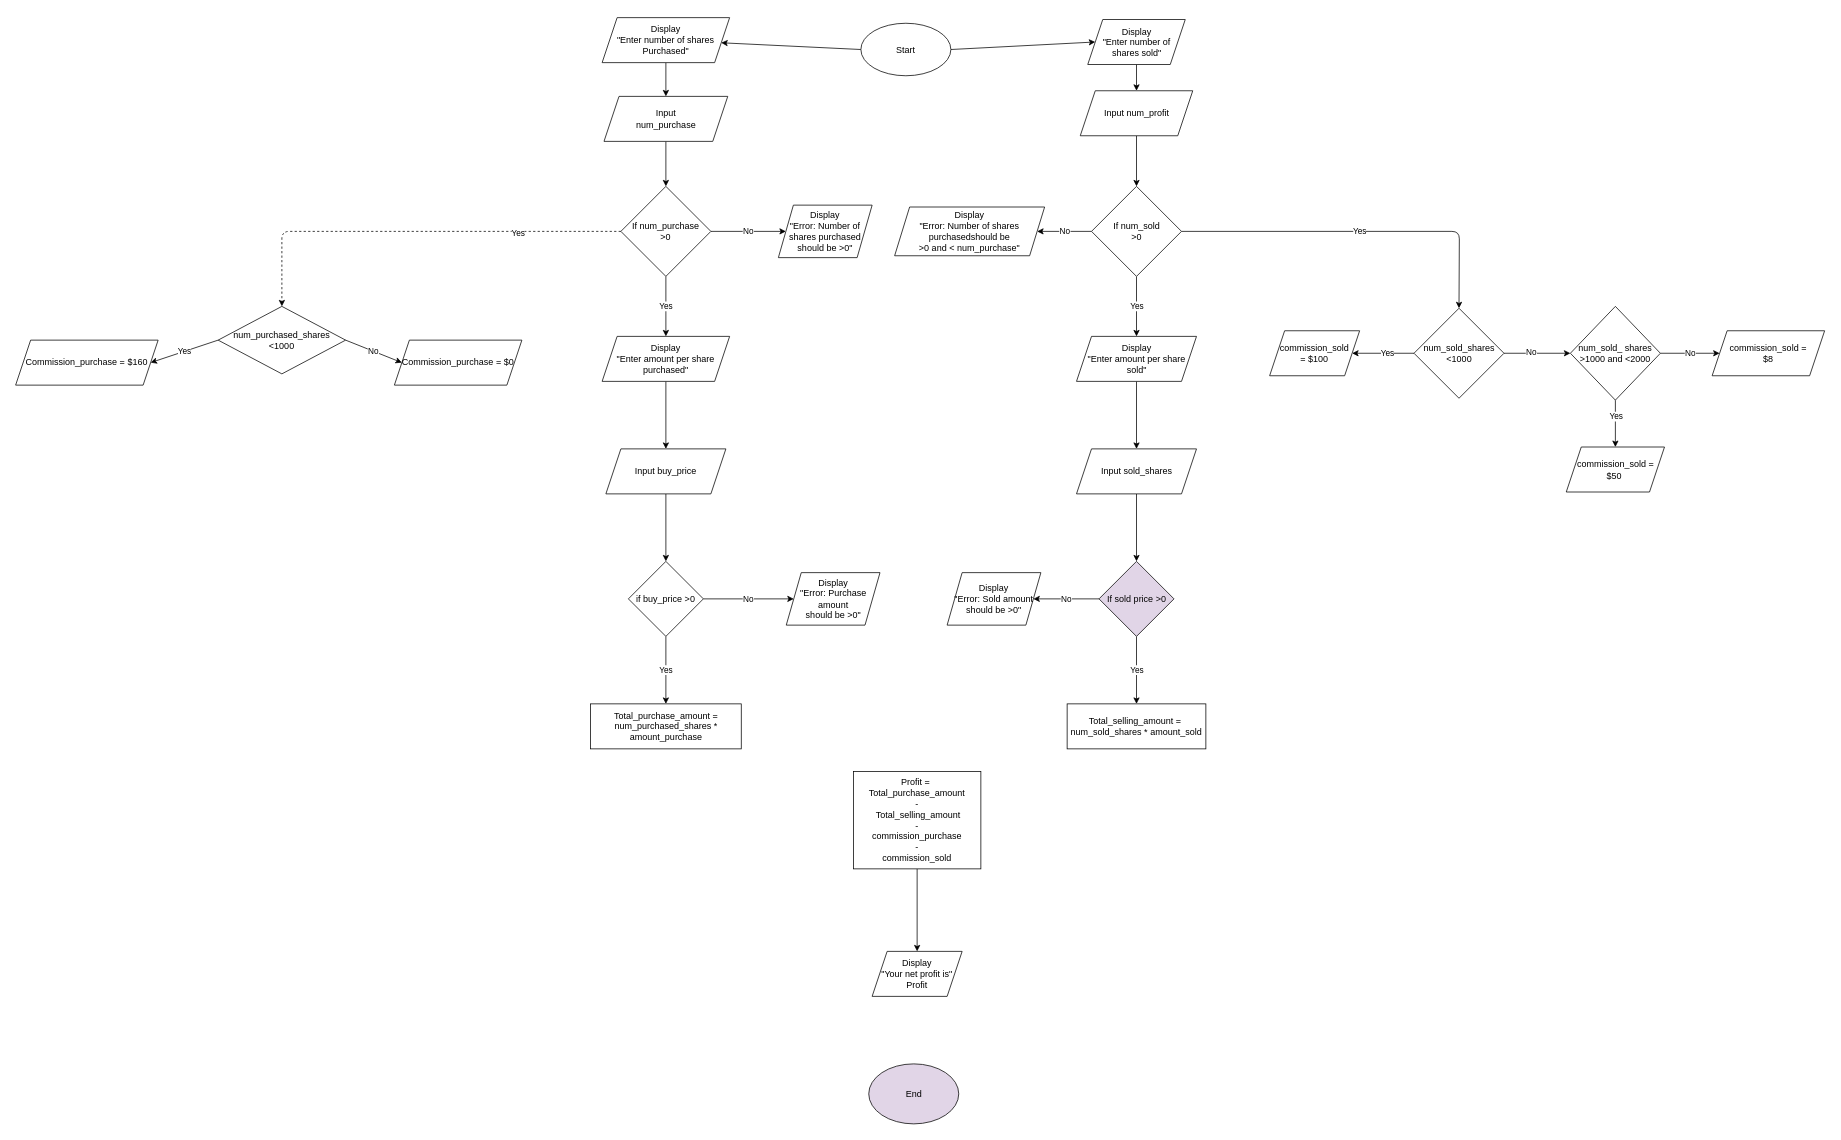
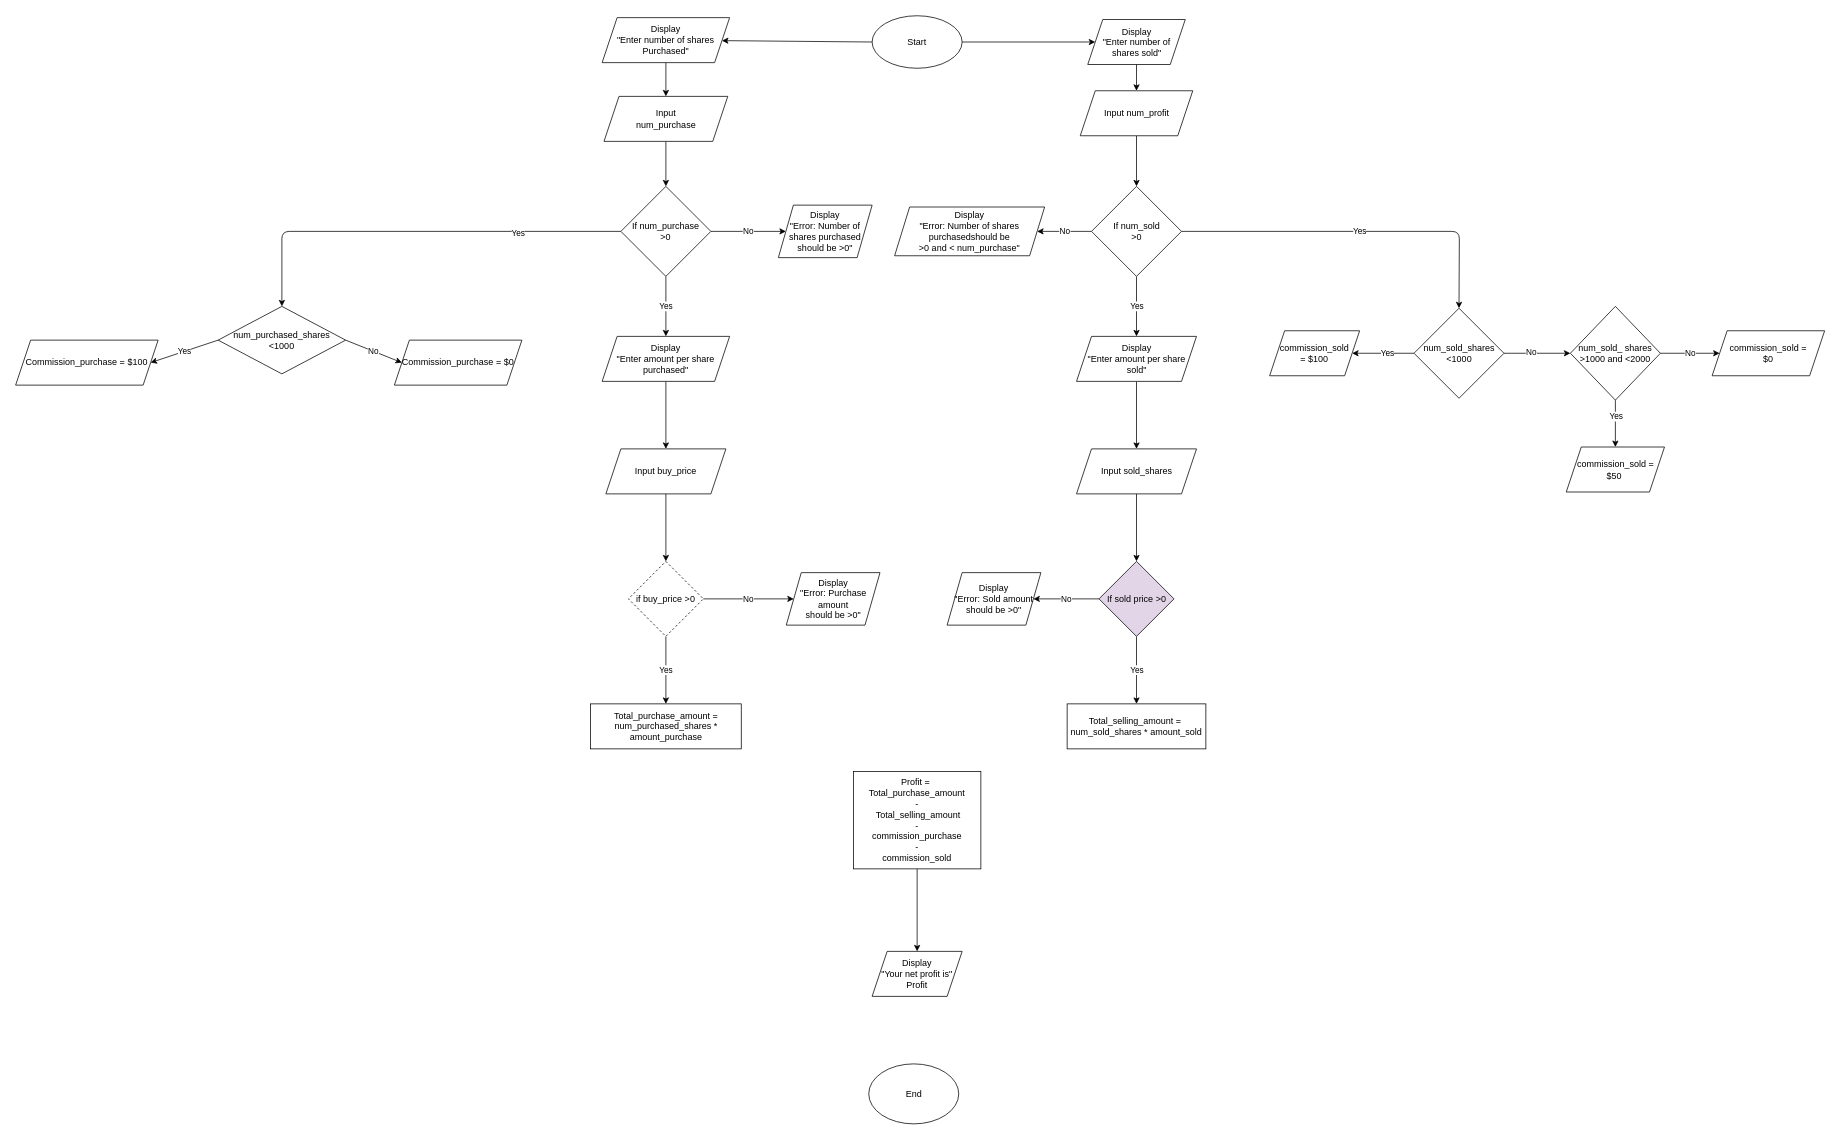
  <mxCell id="0" />
  <mxCell id="1" parent="0" />
- <mxCell id="2" value="End" style="ellipse;whiteSpace=wrap;html=1;fillColor=#e1d5e7;" parent="1" vertex="1"><mxGeometry x="1157.5" y="1418" width="120" height="80" as="geometry" /></mxCell>
+ <mxCell id="2" value="End" style="ellipse;whiteSpace=wrap;html=1;" parent="1" vertex="1"><mxGeometry x="1157.5" y="1418" width="120" height="80" as="geometry" /></mxCell>
  <mxCell id="3" style="edgeStyle=none;html=1;exitX=0;exitY=0.5;exitDx=0;exitDy=0;" parent="1" source="5" target="7" edge="1"><mxGeometry relative="1" as="geometry" /></mxCell>
  <mxCell id="4" style="edgeStyle=none;html=1;exitX=1;exitY=0.5;exitDx=0;exitDy=0;entryX=0;entryY=0.5;entryDx=0;entryDy=0;" parent="1" source="5" target="9" edge="1"><mxGeometry relative="1" as="geometry" /></mxCell>
- <mxCell id="5" value="Start" style="ellipse;whiteSpace=wrap;html=1;" parent="1" vertex="1"><mxGeometry x="1147" y="30.5" width="120" height="70" as="geometry" /></mxCell>
+ <mxCell id="5" value="Start" style="ellipse;whiteSpace=wrap;html=1;" parent="1" vertex="1"><mxGeometry x="1162" y="20.5" width="120" height="70" as="geometry" /></mxCell>
  <mxCell id="6" style="edgeStyle=none;html=1;exitX=0.5;exitY=1;exitDx=0;exitDy=0;entryX=0.5;entryY=0;entryDx=0;entryDy=0;" parent="1" source="7" target="11" edge="1"><mxGeometry relative="1" as="geometry" /></mxCell>
  <mxCell id="7" value="Display&lt;br&gt;&quot;Enter number of shares Purchased&quot;" style="shape=parallelogram;perimeter=parallelogramPerimeter;whiteSpace=wrap;html=1;fixedSize=1;" parent="1" vertex="1"><mxGeometry x="802" y="23" width="170" height="60" as="geometry" /></mxCell>
  <mxCell id="8" style="edgeStyle=none;html=1;exitX=0.5;exitY=1;exitDx=0;exitDy=0;entryX=0.5;entryY=0;entryDx=0;entryDy=0;" parent="1" source="9" target="13" edge="1"><mxGeometry relative="1" as="geometry" /></mxCell>
  <mxCell id="9" value="Display&lt;br&gt;&quot;Enter number of shares sold&quot;" style="shape=parallelogram;perimeter=parallelogramPerimeter;whiteSpace=wrap;html=1;fixedSize=1;" parent="1" vertex="1"><mxGeometry x="1449.5" y="25.5" width="130" height="60" as="geometry" /></mxCell>
  <mxCell id="10" style="edgeStyle=none;html=1;exitX=0.5;exitY=1;exitDx=0;exitDy=0;" parent="1" source="11" target="48" edge="1"><mxGeometry relative="1" as="geometry" /></mxCell>
  <mxCell id="11" value="Input&lt;br&gt;num_purchase" style="shape=parallelogram;perimeter=parallelogramPerimeter;whiteSpace=wrap;html=1;fixedSize=1;" parent="1" vertex="1"><mxGeometry x="804.5" y="128" width="165" height="60" as="geometry" /></mxCell>
  <mxCell id="12" style="edgeStyle=none;html=1;exitX=0.5;exitY=1;exitDx=0;exitDy=0;entryX=0.5;entryY=0;entryDx=0;entryDy=0;" parent="1" source="13" target="53" edge="1"><mxGeometry relative="1" as="geometry" /></mxCell>
  <mxCell id="13" value="Input num_profit" style="shape=parallelogram;perimeter=parallelogramPerimeter;whiteSpace=wrap;html=1;fixedSize=1;" parent="1" vertex="1"><mxGeometry x="1439.5" y="120.5" width="150" height="60" as="geometry" /></mxCell>
  <mxCell id="14" style="edgeStyle=none;html=1;exitX=0.5;exitY=1;exitDx=0;exitDy=0;entryX=0.5;entryY=0;entryDx=0;entryDy=0;" parent="1" source="15" target="19" edge="1"><mxGeometry relative="1" as="geometry" /></mxCell>
  <mxCell id="15" value="Display&lt;br&gt;&quot;Enter amount per share purchased&quot;" style="shape=parallelogram;perimeter=parallelogramPerimeter;whiteSpace=wrap;html=1;fixedSize=1;" parent="1" vertex="1"><mxGeometry x="802" y="448" width="170" height="60" as="geometry" /></mxCell>
  <mxCell id="16" style="edgeStyle=none;html=1;exitX=0.5;exitY=1;exitDx=0;exitDy=0;" parent="1" source="17" target="21" edge="1"><mxGeometry relative="1" as="geometry" /></mxCell>
  <mxCell id="17" value="Display&lt;br&gt;&quot;Enter amount per share sold&quot;" style="shape=parallelogram;perimeter=parallelogramPerimeter;whiteSpace=wrap;html=1;fixedSize=1;" parent="1" vertex="1"><mxGeometry x="1434.5" y="448" width="160" height="60" as="geometry" /></mxCell>
  <mxCell id="18" style="edgeStyle=none;html=1;exitX=0.5;exitY=1;exitDx=0;exitDy=0;entryX=0.5;entryY=0;entryDx=0;entryDy=0;" parent="1" source="19" target="57" edge="1"><mxGeometry relative="1" as="geometry" /></mxCell>
  <mxCell id="19" value="Input buy_price" style="shape=parallelogram;perimeter=parallelogramPerimeter;whiteSpace=wrap;html=1;fixedSize=1;" parent="1" vertex="1"><mxGeometry x="807" y="598" width="160" height="60" as="geometry" /></mxCell>
  <mxCell id="20" style="edgeStyle=none;html=1;exitX=0.5;exitY=1;exitDx=0;exitDy=0;entryX=0.5;entryY=0;entryDx=0;entryDy=0;" parent="1" source="21" target="60" edge="1"><mxGeometry relative="1" as="geometry" /></mxCell>
  <mxCell id="21" value="Input sold_shares" style="shape=parallelogram;perimeter=parallelogramPerimeter;whiteSpace=wrap;html=1;fixedSize=1;" parent="1" vertex="1"><mxGeometry x="1434.5" y="598" width="160" height="60" as="geometry" /></mxCell>
  <mxCell id="22" value="Total_purchase_amount =&lt;br&gt;num_purchased_shares * amount_purchase" style="rounded=0;whiteSpace=wrap;html=1;" parent="1" vertex="1"><mxGeometry x="786.5" y="938" width="201" height="60" as="geometry" /></mxCell>
  <mxCell id="23" value="Total_selling_amount =&amp;nbsp;&lt;br&gt;num_sold_shares * amount_sold" style="rounded=0;whiteSpace=wrap;html=1;" parent="1" vertex="1"><mxGeometry x="1422" y="938" width="185" height="60" as="geometry" /></mxCell>
  <mxCell id="24" value="Yes" style="edgeStyle=none;html=1;exitX=0;exitY=0.5;exitDx=0;exitDy=0;entryX=1;entryY=0.5;entryDx=0;entryDy=0;" parent="1" source="26" target="27" edge="1"><mxGeometry relative="1" as="geometry" /></mxCell>
  <mxCell id="25" value="No" style="edgeStyle=none;html=1;exitX=1;exitY=0.5;exitDx=0;exitDy=0;entryX=0;entryY=0.5;entryDx=0;entryDy=0;" parent="1" source="26" target="28" edge="1"><mxGeometry relative="1" as="geometry" /></mxCell>
  <mxCell id="26" value="num_purchased_shares&lt;br&gt;&amp;lt;1000" style="rhombus;whiteSpace=wrap;html=1;" parent="1" vertex="1"><mxGeometry x="290" y="408" width="170" height="90" as="geometry" /></mxCell>
- <mxCell id="27" value="Commission_purchase = $160" style="shape=parallelogram;perimeter=parallelogramPerimeter;whiteSpace=wrap;html=1;fixedSize=1;" parent="1" vertex="1"><mxGeometry x="20" y="453" width="190" height="60" as="geometry" /></mxCell>
+ <mxCell id="27" value="Commission_purchase = $100" style="shape=parallelogram;perimeter=parallelogramPerimeter;whiteSpace=wrap;html=1;fixedSize=1;" parent="1" vertex="1"><mxGeometry x="20" y="453" width="190" height="60" as="geometry" /></mxCell>
  <mxCell id="28" value="Commission_purchase = $0" style="shape=parallelogram;perimeter=parallelogramPerimeter;whiteSpace=wrap;html=1;fixedSize=1;" parent="1" vertex="1"><mxGeometry x="525" y="453" width="170" height="60" as="geometry" /></mxCell>
  <mxCell id="29" style="edgeStyle=none;html=1;exitX=0;exitY=0.5;exitDx=0;exitDy=0;entryX=1;entryY=0.5;entryDx=0;entryDy=0;" parent="1" source="33" target="34" edge="1"><mxGeometry relative="1" as="geometry" /></mxCell>
  <mxCell id="30" value="Yes" style="edgeLabel;html=1;align=center;verticalAlign=middle;resizable=0;points=[];" parent="29" vertex="1" connectable="0"><mxGeometry x="-0.136" relative="1" as="geometry"><mxPoint as="offset" /></mxGeometry></mxCell>
  <mxCell id="31" style="edgeStyle=none;html=1;exitX=1;exitY=0.5;exitDx=0;exitDy=0;entryX=0;entryY=0.5;entryDx=0;entryDy=0;" parent="1" source="33" target="38" edge="1"><mxGeometry relative="1" as="geometry" /></mxCell>
  <mxCell id="32" value="No" style="edgeLabel;html=1;align=center;verticalAlign=middle;resizable=0;points=[];" parent="31" vertex="1" connectable="0"><mxGeometry x="-0.178" y="2" relative="1" as="geometry"><mxPoint as="offset" /></mxGeometry></mxCell>
  <mxCell id="33" value="num_sold_shares&lt;br&gt;&amp;lt;1000" style="rhombus;whiteSpace=wrap;html=1;" parent="1" vertex="1"><mxGeometry x="1884.5" y="410.5" width="120" height="120" as="geometry" /></mxCell>
  <mxCell id="34" value="commission_sold&lt;br&gt;= $100" style="shape=parallelogram;perimeter=parallelogramPerimeter;whiteSpace=wrap;html=1;fixedSize=1;" parent="1" vertex="1"><mxGeometry x="1692" y="440.5" width="120" height="60" as="geometry" /></mxCell>
  <mxCell id="35" style="edgeStyle=none;html=1;exitX=0.5;exitY=1;exitDx=0;exitDy=0;entryX=0.5;entryY=0;entryDx=0;entryDy=0;" parent="1" source="38" target="39" edge="1"><mxGeometry relative="1" as="geometry" /></mxCell>
  <mxCell id="36" value="Yes" style="edgeLabel;html=1;align=center;verticalAlign=middle;resizable=0;points=[];" parent="35" vertex="1" connectable="0"><mxGeometry x="-0.316" relative="1" as="geometry"><mxPoint as="offset" /></mxGeometry></mxCell>
  <mxCell id="37" value="No" style="edgeStyle=none;html=1;exitX=1;exitY=0.5;exitDx=0;exitDy=0;" parent="1" source="38" target="40" edge="1"><mxGeometry relative="1" as="geometry" /></mxCell>
  <mxCell id="38" value="num_sold_ shares &amp;gt;1000 and &amp;lt;2000" style="rhombus;whiteSpace=wrap;html=1;" parent="1" vertex="1"><mxGeometry x="2093" y="408" width="120" height="125" as="geometry" /></mxCell>
  <mxCell id="39" value="commission_sold =&lt;br&gt;$50&amp;nbsp;" style="shape=parallelogram;perimeter=parallelogramPerimeter;whiteSpace=wrap;html=1;fixedSize=1;" parent="1" vertex="1"><mxGeometry x="2087.5" y="595.5" width="131" height="60" as="geometry" /></mxCell>
- <mxCell id="40" value="commission_sold =&lt;br&gt;$8" style="shape=parallelogram;perimeter=parallelogramPerimeter;whiteSpace=wrap;html=1;fixedSize=1;" parent="1" vertex="1"><mxGeometry x="2282" y="440.5" width="150" height="60" as="geometry" /></mxCell>
+ <mxCell id="40" value="commission_sold =&lt;br&gt;$0" style="shape=parallelogram;perimeter=parallelogramPerimeter;whiteSpace=wrap;html=1;fixedSize=1;" parent="1" vertex="1"><mxGeometry x="2282" y="440.5" width="150" height="60" as="geometry" /></mxCell>
  <mxCell id="41" style="edgeStyle=none;html=1;exitX=0.5;exitY=1;exitDx=0;exitDy=0;" parent="1" source="42" target="43" edge="1"><mxGeometry relative="1" as="geometry" /></mxCell>
  <mxCell id="42" value="Profit =&amp;nbsp;&lt;br&gt;Total_purchase_amount &lt;br&gt;-&lt;br&gt;&amp;nbsp;Total_selling_amount &lt;br&gt;- &lt;br&gt;commission_purchase&lt;br&gt;-&lt;br&gt;commission_sold" style="rounded=0;whiteSpace=wrap;html=1;" parent="1" vertex="1"><mxGeometry x="1137" y="1028" width="170" height="130" as="geometry" /></mxCell>
  <mxCell id="43" value="Display&lt;br&gt;&quot;Your net profit is&quot;&lt;br&gt;Profit" style="shape=parallelogram;perimeter=parallelogramPerimeter;whiteSpace=wrap;html=1;fixedSize=1;" parent="1" vertex="1"><mxGeometry x="1162" y="1268" width="120" height="60" as="geometry" /></mxCell>
  <mxCell id="44" value="No" style="edgeStyle=none;html=1;exitX=1;exitY=0.5;exitDx=0;exitDy=0;entryX=0;entryY=0.5;entryDx=0;entryDy=0;" parent="1" source="48" target="49" edge="1"><mxGeometry relative="1" as="geometry" /></mxCell>
  <mxCell id="45" value="Yes" style="edgeStyle=none;html=1;exitX=0.5;exitY=1;exitDx=0;exitDy=0;entryX=0.5;entryY=0;entryDx=0;entryDy=0;" parent="1" source="48" target="15" edge="1"><mxGeometry relative="1" as="geometry" /></mxCell>
- <mxCell id="46" style="edgeStyle=none;html=1;exitX=0;exitY=0.5;exitDx=0;exitDy=0;entryX=0.5;entryY=0;entryDx=0;entryDy=0;dashed=1;" parent="1" source="48" target="26" edge="1"><mxGeometry relative="1" as="geometry"><mxPoint x="78.235" y="307.765" as="targetPoint" /><Array as="points"><mxPoint x="375" y="308" /></Array></mxGeometry></mxCell>
+ <mxCell id="46" style="edgeStyle=none;html=1;exitX=0;exitY=0.5;exitDx=0;exitDy=0;entryX=0.5;entryY=0;entryDx=0;entryDy=0;" parent="1" source="48" target="26" edge="1"><mxGeometry relative="1" as="geometry"><mxPoint x="78.235" y="307.765" as="targetPoint" /><Array as="points"><mxPoint x="375" y="308" /></Array></mxGeometry></mxCell>
  <mxCell id="47" value="Yes" style="edgeLabel;html=1;align=center;verticalAlign=middle;resizable=0;points=[];" parent="46" vertex="1" connectable="0"><mxGeometry x="-0.499" y="1" relative="1" as="geometry"><mxPoint as="offset" /></mxGeometry></mxCell>
  <mxCell id="48" value="If num_purchase &lt;br&gt;&amp;gt;0" style="rhombus;whiteSpace=wrap;html=1;" parent="1" vertex="1"><mxGeometry x="827" y="248" width="120" height="120" as="geometry" /></mxCell>
  <mxCell id="49" value="Display&lt;br&gt;&quot;Error: Number of shares purchased should be &amp;gt;0&quot;" style="shape=parallelogram;perimeter=parallelogramPerimeter;whiteSpace=wrap;html=1;fixedSize=1;" parent="1" vertex="1"><mxGeometry x="1037" y="273" width="125" height="70" as="geometry" /></mxCell>
  <mxCell id="50" value="Yes" style="edgeStyle=none;html=1;exitX=0.5;exitY=1;exitDx=0;exitDy=0;entryX=0.5;entryY=0;entryDx=0;entryDy=0;" parent="1" source="53" target="17" edge="1"><mxGeometry relative="1" as="geometry" /></mxCell>
  <mxCell id="51" value="No" style="edgeStyle=none;html=1;exitX=0;exitY=0.5;exitDx=0;exitDy=0;entryX=1;entryY=0.5;entryDx=0;entryDy=0;" parent="1" source="53" target="54" edge="1"><mxGeometry relative="1" as="geometry" /></mxCell>
  <mxCell id="52" value="Yes" style="edgeStyle=none;html=1;exitX=1;exitY=0.5;exitDx=0;exitDy=0;entryX=0.5;entryY=0;entryDx=0;entryDy=0;" parent="1" source="53" target="33" edge="1"><mxGeometry relative="1" as="geometry"><mxPoint x="2172" y="308.182" as="targetPoint" /><Array as="points"><mxPoint x="1945" y="308" /></Array></mxGeometry></mxCell>
  <mxCell id="53" value="If num_sold&lt;br&gt;&amp;gt;0" style="rhombus;whiteSpace=wrap;html=1;" parent="1" vertex="1"><mxGeometry x="1454.5" y="248" width="120" height="120" as="geometry" /></mxCell>
  <mxCell id="54" value="Display&lt;br&gt;&quot;Error: Number of shares &lt;br&gt;purchasedshould be &lt;br&gt;&amp;gt;0 and &amp;lt; num_purchase&quot;" style="shape=parallelogram;perimeter=parallelogramPerimeter;whiteSpace=wrap;html=1;fixedSize=1;" parent="1" vertex="1"><mxGeometry x="1192" y="275.5" width="200" height="65" as="geometry" /></mxCell>
  <mxCell id="55" value="No" style="edgeStyle=none;html=1;exitX=1;exitY=0.5;exitDx=0;exitDy=0;" parent="1" source="57" target="61" edge="1"><mxGeometry relative="1" as="geometry" /></mxCell>
  <mxCell id="56" value="Yes" style="edgeStyle=none;html=1;exitX=0.5;exitY=1;exitDx=0;exitDy=0;entryX=0.5;entryY=0;entryDx=0;entryDy=0;" parent="1" source="57" target="22" edge="1"><mxGeometry relative="1" as="geometry" /></mxCell>
- <mxCell id="57" value="if buy_price &amp;gt;0" style="rhombus;whiteSpace=wrap;html=1;" parent="1" vertex="1"><mxGeometry x="837" y="748" width="100" height="100" as="geometry" /></mxCell>
+ <mxCell id="57" value="if buy_price &amp;gt;0" style="rhombus;whiteSpace=wrap;html=1;dashed=1;" parent="1" vertex="1"><mxGeometry x="837" y="748" width="100" height="100" as="geometry" /></mxCell>
  <mxCell id="58" value="No" style="edgeStyle=none;html=1;exitX=0;exitY=0.5;exitDx=0;exitDy=0;entryX=1;entryY=0.5;entryDx=0;entryDy=0;" parent="1" source="60" target="62" edge="1"><mxGeometry relative="1" as="geometry" /></mxCell>
  <mxCell id="59" value="Yes" style="edgeStyle=none;html=1;exitX=0.5;exitY=1;exitDx=0;exitDy=0;entryX=0.5;entryY=0;entryDx=0;entryDy=0;" parent="1" source="60" target="23" edge="1"><mxGeometry relative="1" as="geometry" /></mxCell>
  <mxCell id="60" value="If sold price &amp;gt;0" style="rhombus;whiteSpace=wrap;html=1;fillColor=#e1d5e7;" parent="1" vertex="1"><mxGeometry x="1464.5" y="748" width="100" height="100" as="geometry" /></mxCell>
  <mxCell id="61" value="Display&lt;br&gt;&quot;Error: Purchase amount &lt;br&gt;should be &amp;gt;0&quot;" style="shape=parallelogram;perimeter=parallelogramPerimeter;whiteSpace=wrap;html=1;fixedSize=1;" parent="1" vertex="1"><mxGeometry x="1047.5" y="763" width="125" height="70" as="geometry" /></mxCell>
  <mxCell id="62" value="Display&lt;br&gt;&quot;Error: Sold amount&lt;br&gt;should be &amp;gt;0&quot;" style="shape=parallelogram;perimeter=parallelogramPerimeter;whiteSpace=wrap;html=1;fixedSize=1;" parent="1" vertex="1"><mxGeometry x="1262" y="763" width="125" height="70" as="geometry" /></mxCell>
